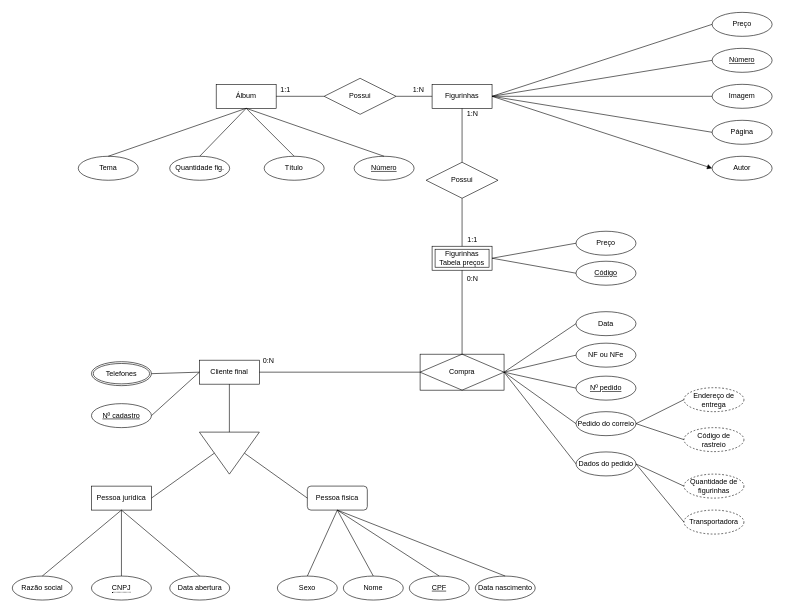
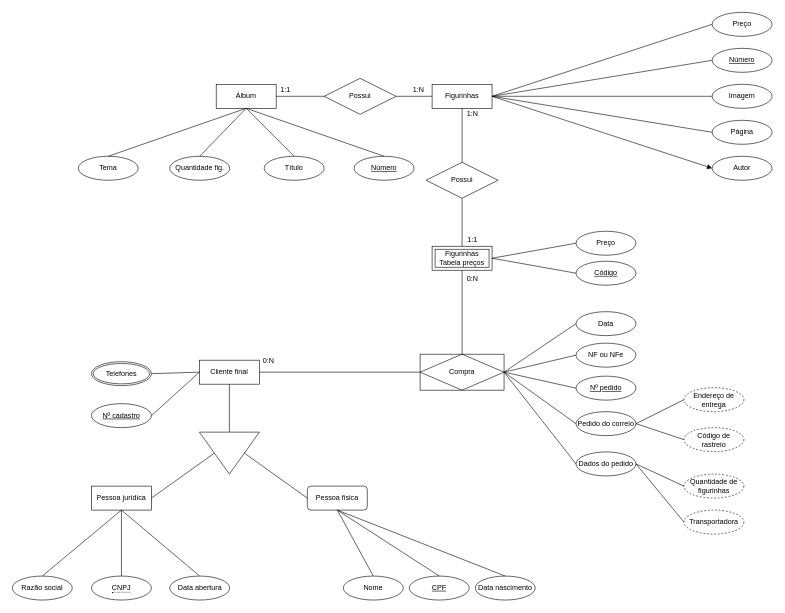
  <mxCell id="0" />
  <mxCell id="1" parent="0" />
  <mxCell id="2" value="Figurinhas" style="whiteSpace=wrap;html=1;align=center;" vertex="1" parent="1"><mxGeometry x="720" y="140" width="100" height="40" as="geometry" /></mxCell>
  <mxCell id="3" value="Número" style="ellipse;whiteSpace=wrap;html=1;align=center;fontStyle=4;fontFamily=Helvetica;fontSize=12;fontColor=default;strokeColor=default;fillColor=default;" vertex="1" parent="1"><mxGeometry x="1187" y="80" width="100" height="40" as="geometry" /></mxCell>
  <mxCell id="4" value="Imagem" style="ellipse;whiteSpace=wrap;html=1;align=center;" vertex="1" parent="1"><mxGeometry x="1187" y="140" width="100" height="40" as="geometry" /></mxCell>
  <mxCell id="5" value="Página" style="ellipse;whiteSpace=wrap;html=1;align=center;" vertex="1" parent="1"><mxGeometry x="1187" y="200" width="100" height="40" as="geometry" /></mxCell>
  <mxCell id="6" value="Autor" style="ellipse;whiteSpace=wrap;html=1;align=center;" vertex="1" parent="1"><mxGeometry x="1187" y="260" width="100" height="40" as="geometry" /></mxCell>
  <mxCell id="7" value="" style="endArrow=none;html=1;rounded=0;entryX=0;entryY=0.5;entryDx=0;entryDy=0;exitX=1;exitY=0.5;exitDx=0;exitDy=0;" edge="1" parent="1" source="2" target="3"><mxGeometry width="50" height="50" relative="1" as="geometry"><mxPoint x="1120" y="160" as="sourcePoint" /><mxPoint x="1140" y="60" as="targetPoint" /></mxGeometry></mxCell>
  <mxCell id="8" value="" style="endArrow=none;html=1;rounded=0;entryX=0;entryY=0.5;entryDx=0;entryDy=0;exitX=1;exitY=0.5;exitDx=0;exitDy=0;" edge="1" parent="1" source="2" target="4"><mxGeometry width="50" height="50" relative="1" as="geometry"><mxPoint x="1120" y="160" as="sourcePoint" /><mxPoint x="1147" y="230" as="targetPoint" /></mxGeometry></mxCell>
  <mxCell id="9" value="" style="endArrow=none;html=1;rounded=0;entryX=0;entryY=0.5;entryDx=0;entryDy=0;exitX=1;exitY=0.5;exitDx=0;exitDy=0;" edge="1" parent="1" source="2" target="5"><mxGeometry width="50" height="50" relative="1" as="geometry"><mxPoint x="1120" y="160" as="sourcePoint" /><mxPoint x="1157" y="200" as="targetPoint" /></mxGeometry></mxCell>
  <mxCell id="10" value="" style="endArrow=block;html=1;rounded=0;entryX=0;entryY=0.5;entryDx=0;entryDy=0;exitX=1;exitY=0.5;exitDx=0;exitDy=0;" edge="1" parent="1" source="2" target="6"><mxGeometry width="50" height="50" relative="1" as="geometry"><mxPoint x="860" y="180" as="sourcePoint" /><mxPoint x="1180" y="270" as="targetPoint" /></mxGeometry></mxCell>
  <mxCell id="11" value="Álbum" style="whiteSpace=wrap;html=1;align=center;" vertex="1" parent="1"><mxGeometry x="360" y="140" width="100" height="40" as="geometry" /></mxCell>
  <mxCell id="12" value="Possui" style="shape=rhombus;perimeter=rhombusPerimeter;whiteSpace=wrap;html=1;align=center;" vertex="1" parent="1"><mxGeometry x="540" y="130" width="120" height="60" as="geometry" /></mxCell>
  <mxCell id="13" value="" style="endArrow=none;html=1;rounded=0;entryX=0;entryY=0.5;entryDx=0;entryDy=0;exitX=1;exitY=0.5;exitDx=0;exitDy=0;" edge="1" parent="1" source="12" target="2"><mxGeometry width="50" height="50" relative="1" as="geometry"><mxPoint x="650" y="230" as="sourcePoint" /><mxPoint x="700" y="180" as="targetPoint" /></mxGeometry></mxCell>
  <mxCell id="14" value="" style="endArrow=none;html=1;rounded=0;exitX=1;exitY=0.5;exitDx=0;exitDy=0;entryX=0;entryY=0.5;entryDx=0;entryDy=0;" edge="1" parent="1" source="11" target="12"><mxGeometry width="50" height="50" relative="1" as="geometry"><mxPoint x="460" y="159.5" as="sourcePoint" /><mxPoint x="530" y="200" as="targetPoint" /></mxGeometry></mxCell>
  <mxCell id="15" value="Tema" style="ellipse;whiteSpace=wrap;html=1;align=center;" vertex="1" parent="1"><mxGeometry x="130" y="260" width="100" height="40" as="geometry" /></mxCell>
  <mxCell id="16" value="Quantidade fig." style="ellipse;whiteSpace=wrap;html=1;align=center;" vertex="1" parent="1"><mxGeometry x="282.5" y="260" width="100" height="40" as="geometry" /></mxCell>
  <mxCell id="17" value="Título" style="ellipse;whiteSpace=wrap;html=1;align=center;" vertex="1" parent="1"><mxGeometry x="440" y="260" width="100" height="40" as="geometry" /></mxCell>
  <mxCell id="18" value="Número" style="ellipse;whiteSpace=wrap;html=1;align=center;fontStyle=4;fontFamily=Helvetica;fontSize=12;fontColor=default;strokeColor=default;fillColor=default;" vertex="1" parent="1"><mxGeometry x="590" y="260" width="100" height="40" as="geometry" /></mxCell>
  <mxCell id="19" value="" style="endArrow=none;html=1;rounded=0;entryX=0.5;entryY=1;entryDx=0;entryDy=0;exitX=0.5;exitY=0;exitDx=0;exitDy=0;" edge="1" parent="1" source="15" target="11"><mxGeometry width="50" height="50" relative="1" as="geometry"><mxPoint x="220" y="200" as="sourcePoint" /><mxPoint x="247" y="130" as="targetPoint" /></mxGeometry></mxCell>
  <mxCell id="20" value="" style="endArrow=none;html=1;rounded=0;entryX=0.5;entryY=1;entryDx=0;entryDy=0;exitX=0.5;exitY=0;exitDx=0;exitDy=0;" edge="1" parent="1" source="16" target="11"><mxGeometry width="50" height="50" relative="1" as="geometry"><mxPoint x="190" y="270" as="sourcePoint" /><mxPoint x="420" y="190" as="targetPoint" /></mxGeometry></mxCell>
  <mxCell id="21" value="" style="endArrow=none;html=1;rounded=0;entryX=0.5;entryY=1;entryDx=0;entryDy=0;exitX=0.5;exitY=0;exitDx=0;exitDy=0;" edge="1" parent="1" source="17" target="11"><mxGeometry width="50" height="50" relative="1" as="geometry"><mxPoint x="390" y="280" as="sourcePoint" /><mxPoint x="467.5" y="200" as="targetPoint" /></mxGeometry></mxCell>
  <mxCell id="22" value="" style="endArrow=none;html=1;rounded=0;entryX=0.5;entryY=1;entryDx=0;entryDy=0;exitX=0.5;exitY=0;exitDx=0;exitDy=0;" edge="1" parent="1" source="18" target="11"><mxGeometry width="50" height="50" relative="1" as="geometry"><mxPoint x="580" y="250" as="sourcePoint" /><mxPoint x="500" y="170" as="targetPoint" /></mxGeometry></mxCell>
  <mxCell id="23" value="Compra" style="shape=associativeEntity;whiteSpace=wrap;html=1;align=center;" vertex="1" parent="1"><mxGeometry x="700" y="590" width="140" height="60" as="geometry" /></mxCell>
  <mxCell id="24" value="NF ou NFe" style="ellipse;whiteSpace=wrap;html=1;align=center;" vertex="1" parent="1"><mxGeometry x="960" y="571.63" width="100" height="40" as="geometry" /></mxCell>
  <mxCell id="25" value="Preço" style="ellipse;whiteSpace=wrap;html=1;align=center;" vertex="1" parent="1"><mxGeometry x="1187" y="20" width="100" height="40" as="geometry" /></mxCell>
  <mxCell id="26" value="" style="endArrow=none;html=1;rounded=0;entryX=0;entryY=0.5;entryDx=0;entryDy=0;exitX=1;exitY=0.5;exitDx=0;exitDy=0;" edge="1" parent="1" source="2" target="25"><mxGeometry width="50" height="50" relative="1" as="geometry"><mxPoint x="1120" y="160" as="sourcePoint" /><mxPoint x="1140" y="20" as="targetPoint" /></mxGeometry></mxCell>
  <mxCell id="27" value="Nº pedido" style="ellipse;whiteSpace=wrap;html=1;align=center;fontStyle=4;" vertex="1" parent="1"><mxGeometry x="960" y="626.63" width="100" height="40" as="geometry" /></mxCell>
  <mxCell id="28" value="" style="endArrow=none;html=1;rounded=0;entryX=1;entryY=0.5;entryDx=0;entryDy=0;exitX=0;exitY=0.5;exitDx=0;exitDy=0;" edge="1" parent="1" source="27" target="23"><mxGeometry width="50" height="50" relative="1" as="geometry"><mxPoint x="672" y="720" as="sourcePoint" /><mxPoint x="722" y="670" as="targetPoint" /></mxGeometry></mxCell>
  <mxCell id="29" value="" style="endArrow=none;html=1;rounded=0;entryX=1;entryY=0.5;entryDx=0;entryDy=0;exitX=0;exitY=0.5;exitDx=0;exitDy=0;" edge="1" parent="1" source="24" target="23"><mxGeometry width="50" height="50" relative="1" as="geometry"><mxPoint x="732" y="770" as="sourcePoint" /><mxPoint x="812" y="680" as="targetPoint" /></mxGeometry></mxCell>
  <mxCell id="30" value="Data" style="ellipse;whiteSpace=wrap;html=1;align=center;" vertex="1" parent="1"><mxGeometry x="960" y="519.13" width="100" height="40" as="geometry" /></mxCell>
  <mxCell id="31" value="" style="endArrow=none;html=1;rounded=0;entryX=0;entryY=0.5;entryDx=0;entryDy=0;exitX=1;exitY=0.5;exitDx=0;exitDy=0;" edge="1" parent="1" source="23" target="30"><mxGeometry width="50" height="50" relative="1" as="geometry"><mxPoint x="792" y="760" as="sourcePoint" /><mxPoint x="912" y="670" as="targetPoint" /></mxGeometry></mxCell>
  <mxCell id="32" value="Cliente final" style="whiteSpace=wrap;html=1;align=center;" vertex="1" parent="1"><mxGeometry x="332" y="600" width="100" height="40" as="geometry" /></mxCell>
  <mxCell id="33" value="" style="verticalLabelPosition=bottom;verticalAlign=top;html=1;shape=mxgraph.basic.acute_triangle;dx=0.5;rotation=-180;" vertex="1" parent="1"><mxGeometry x="332" y="720" width="100" height="70" as="geometry" /></mxCell>
  <mxCell id="34" value="" style="endArrow=none;html=1;rounded=0;entryX=0.5;entryY=1;entryDx=0;entryDy=0;exitX=0.5;exitY=1;exitDx=0;exitDy=0;exitPerimeter=0;" edge="1" parent="1" source="33" target="32"><mxGeometry width="50" height="50" relative="1" as="geometry"><mxPoint x="359.5" y="710" as="sourcePoint" /><mxPoint x="409.5" y="660" as="targetPoint" /></mxGeometry></mxCell>
  <mxCell id="35" value="Pessoa fisica" style="whiteSpace=wrap;html=1;align=center;rounded=1;" vertex="1" parent="1"><mxGeometry x="512" y="810" width="100" height="40" as="geometry" /></mxCell>
  <mxCell id="36" value="Pessoa jurídica" style="whiteSpace=wrap;html=1;align=center;" vertex="1" parent="1"><mxGeometry x="152" y="810" width="100" height="40" as="geometry" /></mxCell>
  <mxCell id="37" value="" style="endArrow=none;html=1;rounded=0;entryX=0;entryY=0;entryDx=75;entryDy=35;entryPerimeter=0;exitX=1;exitY=0.5;exitDx=0;exitDy=0;" edge="1" parent="1" source="36" target="33"><mxGeometry width="50" height="50" relative="1" as="geometry"><mxPoint x="289.5" y="830" as="sourcePoint" /><mxPoint x="339.5" y="780" as="targetPoint" /></mxGeometry></mxCell>
  <mxCell id="38" value="" style="endArrow=none;html=1;rounded=0;entryX=0;entryY=0.5;entryDx=0;entryDy=0;exitX=0;exitY=0;exitDx=25;exitDy=35;exitPerimeter=0;" edge="1" parent="1" source="33" target="35"><mxGeometry width="50" height="50" relative="1" as="geometry"><mxPoint x="329.5" y="945" as="sourcePoint" /><mxPoint x="434.5" y="870" as="targetPoint" /></mxGeometry></mxCell>
  <mxCell id="39" value="" style="endArrow=none;html=1;rounded=0;entryX=0;entryY=0.5;entryDx=0;entryDy=0;exitX=1;exitY=0.5;exitDx=0;exitDy=0;" edge="1" parent="1" source="32" target="23"><mxGeometry width="50" height="50" relative="1" as="geometry"><mxPoint x="552" y="660" as="sourcePoint" /><mxPoint x="602" y="610" as="targetPoint" /></mxGeometry></mxCell>
  <mxCell id="40" value="CPF" style="ellipse;whiteSpace=wrap;html=1;align=center;fontStyle=4;fontFamily=Helvetica;fontSize=12;fontColor=default;strokeColor=default;fillColor=default;" vertex="1" parent="1"><mxGeometry x="682" y="960" width="100" height="40" as="geometry" /></mxCell>
  <mxCell id="41" value="Nome" style="ellipse;whiteSpace=wrap;html=1;align=center;" vertex="1" parent="1"><mxGeometry x="572" y="960" width="100" height="40" as="geometry" /></mxCell>
  <mxCell id="42" value="Nº cadastro" style="ellipse;whiteSpace=wrap;html=1;align=center;fontStyle=4;" vertex="1" parent="1"><mxGeometry x="152" y="672.5" width="100" height="40" as="geometry" /></mxCell>
  <mxCell id="43" value="" style="endArrow=none;html=1;rounded=0;entryX=1;entryY=0.5;entryDx=0;entryDy=0;exitX=0;exitY=0.5;exitDx=0;exitDy=0;" edge="1" parent="1" source="32" target="42"><mxGeometry width="50" height="50" relative="1" as="geometry"><mxPoint x="392" y="590" as="sourcePoint" /><mxPoint x="442" y="540" as="targetPoint" /></mxGeometry></mxCell>
  <mxCell id="44" value="" style="endArrow=none;html=1;rounded=0;entryX=0.5;entryY=1;entryDx=0;entryDy=0;exitX=0.5;exitY=0;exitDx=0;exitDy=0;" edge="1" parent="1" source="41" target="35"><mxGeometry width="50" height="50" relative="1" as="geometry"><mxPoint x="452" y="910" as="sourcePoint" /><mxPoint x="502" y="860" as="targetPoint" /></mxGeometry></mxCell>
  <mxCell id="45" value="" style="endArrow=none;html=1;rounded=0;entryX=0.5;entryY=1;entryDx=0;entryDy=0;exitX=0.5;exitY=0;exitDx=0;exitDy=0;" edge="1" parent="1" source="40" target="35"><mxGeometry width="50" height="50" relative="1" as="geometry"><mxPoint x="502" y="920" as="sourcePoint" /><mxPoint x="572" y="860" as="targetPoint" /></mxGeometry></mxCell>
  <mxCell id="46" value="Razão social" style="ellipse;whiteSpace=wrap;html=1;align=center;" vertex="1" parent="1"><mxGeometry x="20" y="960" width="100" height="40" as="geometry" /></mxCell>
  <mxCell id="47" value="&lt;span style=&quot;border-bottom: 1px dotted&quot;&gt;CNPJ&lt;/span&gt;" style="ellipse;whiteSpace=wrap;html=1;align=center;" vertex="1" parent="1"><mxGeometry x="152" y="960" width="100" height="40" as="geometry" /></mxCell>
  <mxCell id="48" value="" style="endArrow=none;html=1;rounded=0;entryX=0.5;entryY=1;entryDx=0;entryDy=0;exitX=0.5;exitY=0;exitDx=0;exitDy=0;" edge="1" parent="1" source="46" target="36"><mxGeometry width="50" height="50" relative="1" as="geometry"><mxPoint x="30" y="898" as="sourcePoint" /><mxPoint x="182" y="810" as="targetPoint" /></mxGeometry></mxCell>
  <mxCell id="49" value="" style="endArrow=none;html=1;rounded=0;entryX=0.5;entryY=0;entryDx=0;entryDy=0;exitX=0.5;exitY=1;exitDx=0;exitDy=0;" edge="1" parent="1" source="36" target="47"><mxGeometry width="50" height="50" relative="1" as="geometry"><mxPoint x="292" y="870" as="sourcePoint" /><mxPoint x="294" y="860" as="targetPoint" /></mxGeometry></mxCell>
  <mxCell id="50" value="Telefones" style="ellipse;shape=doubleEllipse;margin=3;whiteSpace=wrap;html=1;align=center;fontFamily=Helvetica;fontSize=12;fontColor=default;strokeColor=default;fillColor=default;" vertex="1" parent="1"><mxGeometry x="152" y="602.5" width="100" height="40" as="geometry" /></mxCell>
  <mxCell id="51" value="" style="endArrow=none;html=1;rounded=0;fontSize=12;exitX=1;exitY=0.5;exitDx=0;exitDy=0;entryX=0;entryY=0.5;entryDx=0;entryDy=0;" edge="1" parent="1" source="50" target="32"><mxGeometry width="50" height="50" relative="1" as="geometry"><mxPoint x="282" y="620" as="sourcePoint" /><mxPoint x="332" y="570" as="targetPoint" /></mxGeometry></mxCell>
  <mxCell id="52" value="Data abertura" style="ellipse;whiteSpace=wrap;html=1;align=center;" vertex="1" parent="1"><mxGeometry x="282.5" y="960" width="100" height="40" as="geometry" /></mxCell>
  <mxCell id="53" value="" style="endArrow=none;html=1;rounded=0;entryX=0.5;entryY=0;entryDx=0;entryDy=0;exitX=0.5;exitY=1;exitDx=0;exitDy=0;" edge="1" parent="1" source="36" target="52"><mxGeometry width="50" height="50" relative="1" as="geometry"><mxPoint x="242" y="940" as="sourcePoint" /><mxPoint x="302" y="960" as="targetPoint" /></mxGeometry></mxCell>
- <mxCell id="54" value="Sexo" style="ellipse;whiteSpace=wrap;html=1;align=center;" vertex="1" parent="1"><mxGeometry x="462" y="960" width="100" height="40" as="geometry" /></mxCell>
- <mxCell id="55" value="" style="endArrow=none;html=1;rounded=0;fontSize=12;entryX=0.5;entryY=1;entryDx=0;entryDy=0;exitX=0.5;exitY=0;exitDx=0;exitDy=0;" edge="1" parent="1" source="54" target="35"><mxGeometry width="50" height="50" relative="1" as="geometry"><mxPoint x="522" y="940" as="sourcePoint" /><mxPoint x="572" y="890" as="targetPoint" /></mxGeometry></mxCell>
  <mxCell id="56" value="Data nascimento" style="ellipse;whiteSpace=wrap;html=1;align=center;" vertex="1" parent="1"><mxGeometry x="792" y="960" width="100" height="40" as="geometry" /></mxCell>
  <mxCell id="57" value="" style="endArrow=none;html=1;rounded=0;entryX=0.5;entryY=1;entryDx=0;entryDy=0;exitX=0.5;exitY=0;exitDx=0;exitDy=0;" edge="1" parent="1" source="56" target="35"><mxGeometry width="50" height="50" relative="1" as="geometry"><mxPoint x="812" y="930" as="sourcePoint" /><mxPoint x="642" y="820" as="targetPoint" /></mxGeometry></mxCell>
  <mxCell id="58" value="" style="endArrow=none;html=1;rounded=0;fontSize=12;entryX=0.5;entryY=1;entryDx=0;entryDy=0;exitX=0.5;exitY=0;exitDx=0;exitDy=0;" edge="1" parent="1" source="59" target="2"><mxGeometry width="50" height="50" relative="1" as="geometry"><mxPoint x="770" y="330" as="sourcePoint" /><mxPoint x="800" y="260" as="targetPoint" /></mxGeometry></mxCell>
  <mxCell id="59" value="Possui" style="shape=rhombus;perimeter=rhombusPerimeter;whiteSpace=wrap;html=1;align=center;" vertex="1" parent="1"><mxGeometry x="710" y="270" width="120" height="60" as="geometry" /></mxCell>
  <mxCell id="60" value="Figurinhas&lt;br&gt;Tabela preços" style="shape=ext;margin=3;double=1;whiteSpace=wrap;html=1;align=center;fontSize=12;" vertex="1" parent="1"><mxGeometry x="720" y="410" width="100" height="40" as="geometry" /></mxCell>
  <mxCell id="61" value="" style="endArrow=none;html=1;rounded=0;fontSize=12;entryX=0.5;entryY=1;entryDx=0;entryDy=0;exitX=0.5;exitY=0;exitDx=0;exitDy=0;" edge="1" parent="1" source="60" target="59"><mxGeometry width="50" height="50" relative="1" as="geometry"><mxPoint x="830" y="370" as="sourcePoint" /><mxPoint x="830" y="300" as="targetPoint" /></mxGeometry></mxCell>
  <mxCell id="62" value="Preço" style="ellipse;whiteSpace=wrap;html=1;align=center;" vertex="1" parent="1"><mxGeometry x="960" y="385" width="100" height="40" as="geometry" /></mxCell>
  <mxCell id="63" value="" style="endArrow=none;html=1;rounded=0;fontSize=12;entryX=0;entryY=0.5;entryDx=0;entryDy=0;exitX=1;exitY=0.5;exitDx=0;exitDy=0;" edge="1" parent="1" source="60" target="62"><mxGeometry width="50" height="50" relative="1" as="geometry"><mxPoint x="1020" y="510" as="sourcePoint" /><mxPoint x="1070" y="460" as="targetPoint" /></mxGeometry></mxCell>
  <mxCell id="64" value="Código" style="ellipse;whiteSpace=wrap;html=1;align=center;fontStyle=4;fontSize=12;" vertex="1" parent="1"><mxGeometry x="960" y="435" width="100" height="40" as="geometry" /></mxCell>
  <mxCell id="65" value="" style="endArrow=none;html=1;rounded=0;fontSize=12;entryX=0;entryY=0.5;entryDx=0;entryDy=0;exitX=1;exitY=0.5;exitDx=0;exitDy=0;" edge="1" parent="1" source="60" target="64"><mxGeometry width="50" height="50" relative="1" as="geometry"><mxPoint x="860" y="480" as="sourcePoint" /><mxPoint x="910" y="430" as="targetPoint" /></mxGeometry></mxCell>
  <mxCell id="66" value="" style="endArrow=none;html=1;rounded=0;fontSize=12;entryX=0.5;entryY=1;entryDx=0;entryDy=0;exitX=0.5;exitY=0;exitDx=0;exitDy=0;" edge="1" parent="1" source="23" target="60"><mxGeometry width="50" height="50" relative="1" as="geometry"><mxPoint x="730" y="560" as="sourcePoint" /><mxPoint x="780" y="510" as="targetPoint" /></mxGeometry></mxCell>
  <mxCell id="67" value="Pedido do correio" style="ellipse;whiteSpace=wrap;html=1;align=center;fontSize=12;" vertex="1" parent="1"><mxGeometry x="960" y="685.88" width="100" height="40" as="geometry" /></mxCell>
  <mxCell id="68" value="" style="endArrow=none;html=1;rounded=0;entryX=1;entryY=0.5;entryDx=0;entryDy=0;exitX=0;exitY=0.5;exitDx=0;exitDy=0;" edge="1" parent="1" source="67" target="23"><mxGeometry width="50" height="50" relative="1" as="geometry"><mxPoint x="950" y="726.25" as="sourcePoint" /><mxPoint x="830" y="672.5" as="targetPoint" /></mxGeometry></mxCell>
  <mxCell id="69" value="Endereço de entrega" style="ellipse;whiteSpace=wrap;html=1;align=center;dashed=1;fontSize=12;" vertex="1" parent="1"><mxGeometry x="1140" y="645.88" width="100" height="40" as="geometry" /></mxCell>
  <mxCell id="70" value="" style="endArrow=none;html=1;rounded=0;fontSize=12;entryX=0;entryY=0.5;entryDx=0;entryDy=0;exitX=1;exitY=0.5;exitDx=0;exitDy=0;" edge="1" parent="1" source="67" target="69"><mxGeometry width="50" height="50" relative="1" as="geometry"><mxPoint x="1130" y="810" as="sourcePoint" /><mxPoint x="1130" y="700" as="targetPoint" /></mxGeometry></mxCell>
  <mxCell id="71" value="Código de rastreio" style="ellipse;whiteSpace=wrap;html=1;align=center;dashed=1;fontSize=12;" vertex="1" parent="1"><mxGeometry x="1140" y="712.5" width="100" height="40" as="geometry" /></mxCell>
  <mxCell id="72" value="" style="endArrow=none;html=1;rounded=0;fontSize=12;exitX=1;exitY=0.5;exitDx=0;exitDy=0;entryX=0;entryY=0.5;entryDx=0;entryDy=0;" edge="1" parent="1" source="67" target="71"><mxGeometry width="50" height="50" relative="1" as="geometry"><mxPoint x="1090" y="780" as="sourcePoint" /><mxPoint x="1120" y="740" as="targetPoint" /></mxGeometry></mxCell>
  <mxCell id="73" value="Dados do pedido" style="ellipse;whiteSpace=wrap;html=1;align=center;fontSize=12;" vertex="1" parent="1"><mxGeometry x="960" y="753" width="100" height="40" as="geometry" /></mxCell>
  <mxCell id="74" value="" style="endArrow=none;html=1;rounded=0;entryX=1;entryY=0.5;entryDx=0;entryDy=0;exitX=0;exitY=0.5;exitDx=0;exitDy=0;" edge="1" parent="1" source="73" target="23"><mxGeometry width="50" height="50" relative="1" as="geometry"><mxPoint x="940" y="771.76" as="sourcePoint" /><mxPoint x="820" y="685.88" as="targetPoint" /></mxGeometry></mxCell>
  <mxCell id="75" value="Quantidade de figurinhas" style="ellipse;whiteSpace=wrap;html=1;align=center;dashed=1;fontSize=12;" vertex="1" parent="1"><mxGeometry x="1140" y="790" width="100" height="40" as="geometry" /></mxCell>
  <mxCell id="76" value="" style="endArrow=none;html=1;rounded=0;fontSize=12;exitX=1;exitY=0.5;exitDx=0;exitDy=0;entryX=0;entryY=0.5;entryDx=0;entryDy=0;" edge="1" parent="1" source="73" target="75"><mxGeometry width="50" height="50" relative="1" as="geometry"><mxPoint x="1040" y="890" as="sourcePoint" /><mxPoint x="1130" y="820" as="targetPoint" /></mxGeometry></mxCell>
  <mxCell id="77" value="1:N" style="text;html=1;align=center;verticalAlign=middle;resizable=0;points=[];autosize=1;strokeColor=none;fillColor=none;fontSize=12;" vertex="1" parent="1"><mxGeometry x="682" y="140" width="30" height="20" as="geometry" /></mxCell>
  <mxCell id="78" value="Transportadora" style="ellipse;whiteSpace=wrap;html=1;align=center;dashed=1;fontSize=12;" vertex="1" parent="1"><mxGeometry x="1140" y="850" width="100" height="40" as="geometry" /></mxCell>
  <mxCell id="79" value="" style="endArrow=none;html=1;rounded=0;fontSize=12;entryX=0;entryY=0.5;entryDx=0;entryDy=0;exitX=1;exitY=0.5;exitDx=0;exitDy=0;" edge="1" parent="1" source="73" target="78"><mxGeometry width="50" height="50" relative="1" as="geometry"><mxPoint x="1120" y="560" as="sourcePoint" /><mxPoint x="1120" y="626.63" as="targetPoint" /></mxGeometry></mxCell>
  <mxCell id="80" value="1:1" style="text;html=1;align=center;verticalAlign=middle;resizable=0;points=[];autosize=1;strokeColor=none;fillColor=none;fontSize=12;" vertex="1" parent="1"><mxGeometry x="460" y="140" width="30" height="20" as="geometry" /></mxCell>
  <mxCell id="81" value="1:N" style="text;html=1;align=center;verticalAlign=middle;resizable=0;points=[];autosize=1;strokeColor=none;fillColor=none;fontSize=12;" vertex="1" parent="1"><mxGeometry x="772" y="180" width="30" height="20" as="geometry" /></mxCell>
  <mxCell id="82" value="1:1" style="text;html=1;align=center;verticalAlign=middle;resizable=0;points=[];autosize=1;strokeColor=none;fillColor=none;fontSize=12;" vertex="1" parent="1"><mxGeometry x="772" y="390" width="30" height="20" as="geometry" /></mxCell>
  <mxCell id="83" value="0:N" style="text;html=1;align=center;verticalAlign=middle;resizable=0;points=[];autosize=1;strokeColor=none;fillColor=none;fontSize=12;" vertex="1" parent="1"><mxGeometry x="772" y="455" width="30" height="20" as="geometry" /></mxCell>
  <mxCell id="84" value="0:N" style="text;html=1;align=center;verticalAlign=middle;resizable=0;points=[];autosize=1;strokeColor=none;fillColor=none;fontSize=12;" vertex="1" parent="1"><mxGeometry x="432" y="591.63" width="30" height="20" as="geometry" /></mxCell>
